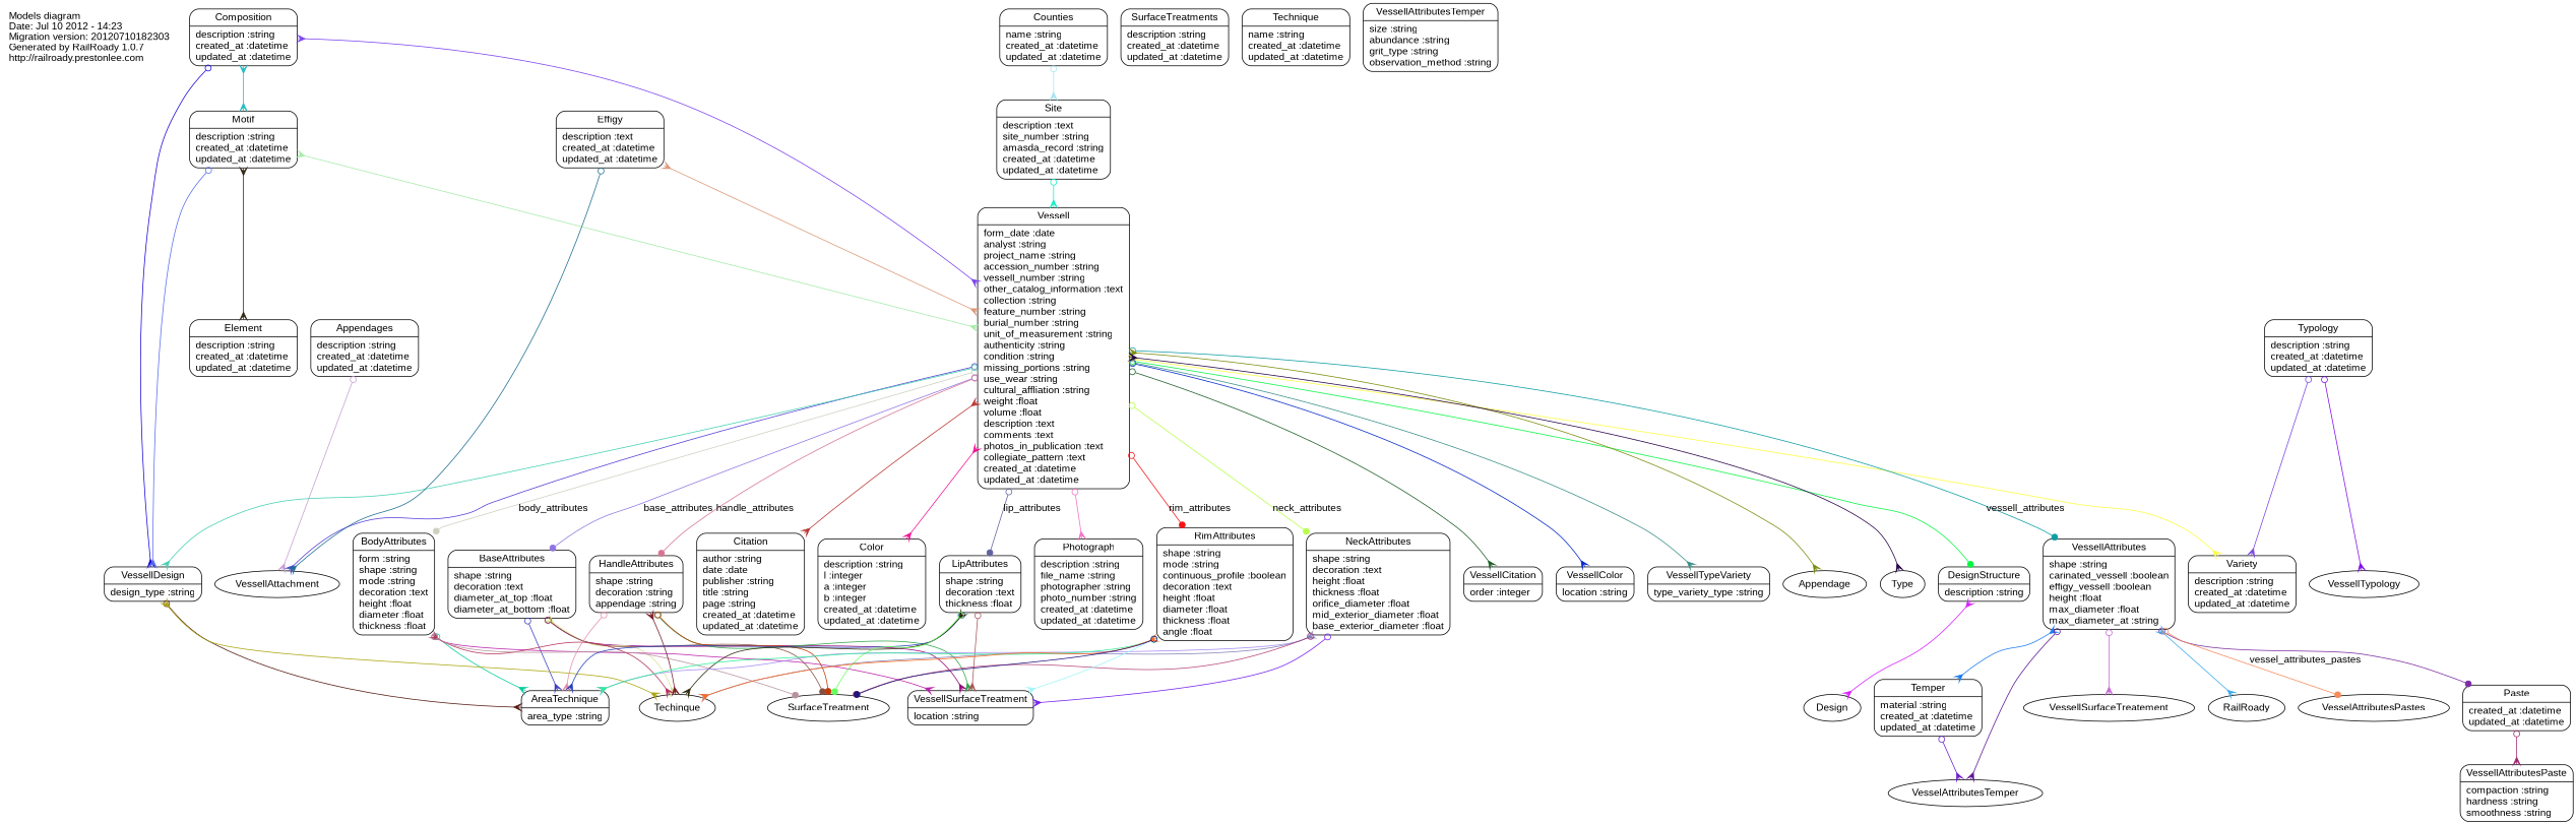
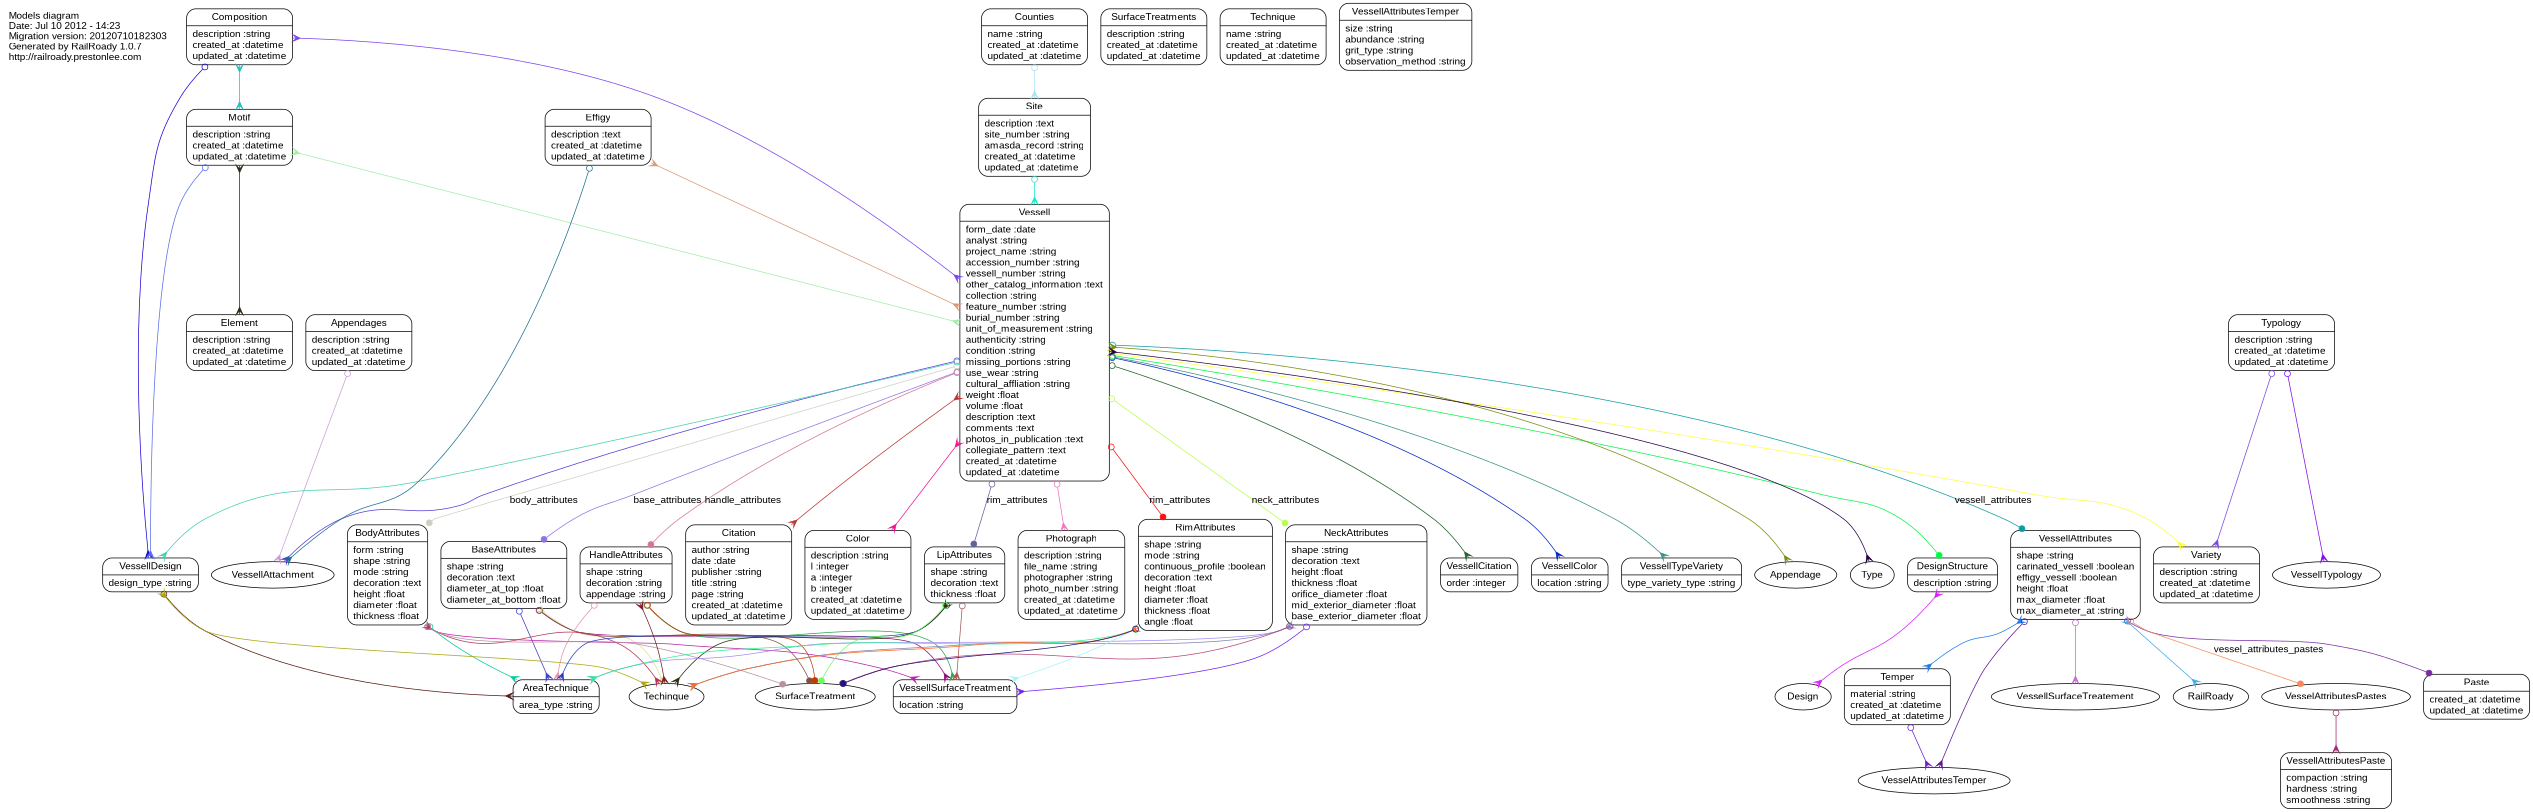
  digraph {
    fontname="Liberation Sans"
    splines=true
    node [fontname="Liberation Sans" shape=Mrecord]
    edge [arrowhead=crow arrowtail=odot dir=both fontname="Liberation Sans"]
    n1 [fontsize=13 label="Models diagram\lDate: Jul 10 2012 - 14:23\lMigration version: 20120710182303\lGenerated by RailRoady 1.0.7\lhttp://railroady.prestonlee.com\l" shape=plaintext]
    n2 [label="{Appendages|description :string\lcreated_at :datetime\lupdated_at :datetime\l}"]
    VessellAttachment [shape=""]
    n4 [label="{Vessell|form_date :date\lanalyst :string\lproject_name :string\laccession_number :string\lvessell_number :string\lother_catalog_information :text\lcollection :string\lfeature_number :string\lburial_number :string\lunit_of_measurement :string\lauthenticity :string\lcondition :string\lmissing_portions :string\luse_wear :string\lcultural_affliation :string\lweight :float\lvolume :float\ldescription :text\lcomments :text\lphotos_in_publication :text\lcollegiate_pattern :text\lcreated_at :datetime\lupdated_at :datetime\l}"]
    n5 [label="{BaseAttributes|shape :string\ldecoration :text\ldiameter_at_top :float\ldiameter_at_bottom :float\l}"]
    n6 [label="{BodyAttributes|form :string\lshape :string\lmode :string\ldecoration :text\lheight :float\ldiameter :float\lthickness :float\l}"]
    n7 [label="{Citation|author :string\ldate :date\lpublisher :string\ltitle :string\lpage :string\lcreated_at :datetime\lupdated_at :datetime\l}"]
    n8 [label="{Color|description :string\ll :integer\la :integer\lb :integer\lcreated_at :datetime\lupdated_at :datetime\l}"]
    n9 [label="{VessellDesign|design_type :string\l}"]
    n10 [label="{DesignStructure|description :string\l}"]
    n11 [label="{HandleAttributes|shape :string\ldecoration :string\lappendage :string\l}"]
    n12 [label="{LipAttributes|shape :string\ldecoration :text\lthickness :float\l}"]
    n13 [label="{NeckAttributes|shape :string\ldecoration :text\lheight :float\lthickness :float\lorifice_diameter :float\lmid_exterior_diameter :float\lbase_exterior_diameter :float\l}"]
    n14 [label="{Photograph|description :string\lfile_name :string\lphotographer :string\lphoto_number :string\lcreated_at :datetime\lupdated_at :datetime\l}"]
    n15 [label="{RimAttributes|shape :string\lmode :string\lcontinuous_profile :boolean\ldecoration :text\lheight :float\ldiameter :float\lthickness :float\langle :float\l}"]
    n16 [label="{Variety|description :string\lcreated_at :datetime\lupdated_at :datetime\l}"]
    n17 [label="{VessellAttributes|shape :string\lcarinated_vessell :boolean\leffigy_vessell :boolean\lheight :float\lmax_diameter :float\lmax_diameter_at :string\l}"]
    n18 [label="{VessellCitation|order :integer\l}"]
    n19 [label="{VessellColor|location :string\l}"]
    n20 [label="{VessellTypeVariety|type_variety_type :string\l}"]
    Appendage [shape=""]
    Type [shape=""]
    n23 [label="{AreaTechnique|area_type :string\l}"]
    n24 [label="{VessellSurfaceTreatment|location :string\l}"]
    Techinque [shape=""]
    SurfaceTreatment [shape=""]
    n27 [label="{Composition|description :string\lcreated_at :datetime\lupdated_at :datetime\l}"]
    n28 [label="{Motif|description :string\lcreated_at :datetime\lupdated_at :datetime\l}"]
    n29 [label="{Element|description :string\lcreated_at :datetime\lupdated_at :datetime\l}"]
    n30 [label="{Counties|name :string\lcreated_at :datetime\lupdated_at :datetime\l}"]
    n31 [label="{Site|description :text\lsite_number :string\lamasda_record :string\lcreated_at :datetime\lupdated_at :datetime\l}"]
    Design [shape=""]
    n33 [label="{Effigy|description :text\lcreated_at :datetime\lupdated_at :datetime\l}"]
    n34 [label="{Paste|created_at :datetime\lupdated_at :datetime\l}"]
    n35 [label="{VessellAttributesPaste|compaction :string\lhardness :string\lsmoothness :string\l}"]
    n36 [label="{SurfaceTreatments|description :string\lcreated_at :datetime\lupdated_at :datetime\l}"]
    n37 [label="{Technique|name :string\lcreated_at :datetime\lupdated_at :datetime\l}"]
    n38 [label="{Temper|material :string\lcreated_at :datetime\lupdated_at :datetime\l}"]
    VesselAttributesTemper [shape=""]
    n40 [label="{Typology|description :string\lcreated_at :datetime\lupdated_at :datetime\l}"]
    VessellTypology [shape=""]
    VessellSurfaceTreatement [shape=""]
    n43 [label=RailRoady shape=""]
    VesselAttributesPastes [shape=""]
    n45 [label="{VessellAttributesTemper|size :string\labundance :string\lgrit_type :string\lobservation_method :string\l}"]
    n2 -> VessellAttachment [color="#C79ED2"]
    n4 -> VessellAttachment [color="#533BD6"]
    n4 -> n5 [arrowhead=dot color="#8F74E1" label=base_attributes]
    n4 -> n6 [arrowhead=dot color="#CBD0C1" label=body_attributes]
    n4 -> n7 [arrowtail=crow color="#B93534"]
    n4 -> n8 [arrowtail=crow color="#F31194"]
    n4 -> n9 [color="#42CFB0"]
    n4 -> n10 [arrowhead=dot color="#05F643"]
    n4 -> n11 [arrowhead=dot color="#D77391" label=handle_attributes]
-   n4 -> n12 [arrowhead=dot color="#60629E" label=lip_attributes]
+   n4 -> n12 [arrowhead=dot color="#60629E" label=rim_attributes]
    n4 -> n13 [arrowhead=dot color="#B7FE4A" label=neck_attributes]
    n4 -> n14 [color="#F470C2"]
    n4 -> n15 [arrowhead=dot color="#F71315" label=rim_attributes]
    n4 -> n16 [arrowtail=crow color="#FBFE40"]
    n4 -> n17 [arrowhead=dot color="#0C9CA2" label=vessell_attributes]
    n4 -> n18 [color="#1B5D25"]
    n4 -> n19 [color="#0124CB"]
    n4 -> n20 [color="#398F85"]
    n4 -> Appendage [arrowtail=crow color="#7B8B0B"]
    n4 -> Type [arrowtail=crow color="#240044"]
    n5 -> n23 [color="#393AC2"]
    n5 -> n24 [color="#8F0477"]
    n5 -> Techinque [arrowtail=crow color="#D8E392"]
    n5 -> SurfaceTreatment [arrowhead=dot color="#854F40"]
    n6 -> n23 [color="#04CA99"]
    n6 -> n24 [color="#BA20A9"]
    n6 -> Techinque [arrowtail=crow color="#B63056"]
    n6 -> SurfaceTreatment [arrowhead=dot color="#B7929E"]
    n9 -> n23 [color="#511810"]
    n9 -> Techinque [arrowtail=crow color="#AAA50E"]
    n10 -> Design [arrowtail=crow color="#D71EFD"]
    n11 -> n23 [color="#E48EA9"]
    n11 -> n24 [color="#2CA647"]
    n11 -> Techinque [arrowtail=crow color="#771929"]
    n11 -> SurfaceTreatment [arrowhead=dot color="#C13903"]
    n12 -> n23 [color="#293FB9"]
    n12 -> n24 [color="#A85457"]
    n12 -> Techinque [arrowtail=crow color="#292506"]
    n12 -> SurfaceTreatment [arrowhead=dot color="#69FE5E"]
    n13 -> n23 [color="#A48AF3"]
    n13 -> n24 [color="#731DF0"]
    n13 -> Techinque [arrowtail=crow color="#7F81B5"]
    n13 -> SurfaceTreatment [arrowhead=dot color="#B54477"]
    n15 -> n23 [color="#2BF194"]
    n15 -> n24 [color="#9FF5F9"]
    n15 -> Techinque [arrowtail=crow color="#FE6B22"]
    n15 -> SurfaceTreatment [arrowhead=dot color="#20147C"]
    n17 -> n34 [arrowhead=dot color="#7A2DA1"]
    n17 -> n38 [arrowtail=crow color="#1B7AF2"]
    n17 -> VesselAttributesTemper [color="#5B1394"]
    n17 -> VessellSurfaceTreatement [color="#C467D2"]
    n17 -> n43 [arrowtail=crow color="#3EA9ED"]
    n17 -> VesselAttributesPastes [arrowhead=dot color="#F68A5B" label=vessel_attributes_pastes]
    n27 -> n4 [arrowtail=crow color="#7A41EE"]
    n27 -> n9 [color="#1802D4"]
    n27 -> n28 [arrowtail=crow color="#20BDC2"]
    n28 -> n4 [arrowtail=crow color="#A4EBA8"]
    n28 -> n9 [color="#576CEC"]
    n28 -> n29 [arrowtail=crow color="#312413"]
    n30 -> n31 [color="#A5E5F3"]
    n31 -> n4 [color="#11EFC6"]
    n33 -> VessellAttachment [color="#1D6D91"]
    n33 -> n4 [arrowtail=crow color="#DA9776"]
-   n34 -> n35 [color="#A0256E"]
+   VesselAttributesPastes -> n35 [color="#A0256E"]
    n38 -> VesselAttributesTemper [color="#6D1DCB"]
    n40 -> n16 [color="#7845E3"]
    n40 -> VessellTypology [color="#7F0AEA"]
  }
